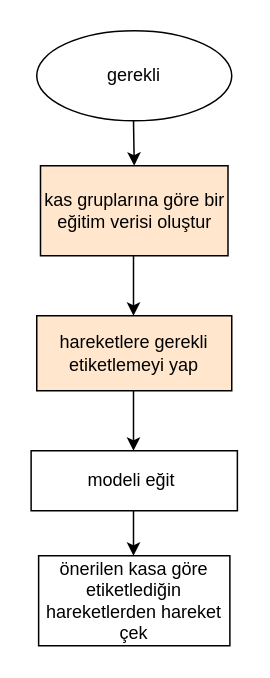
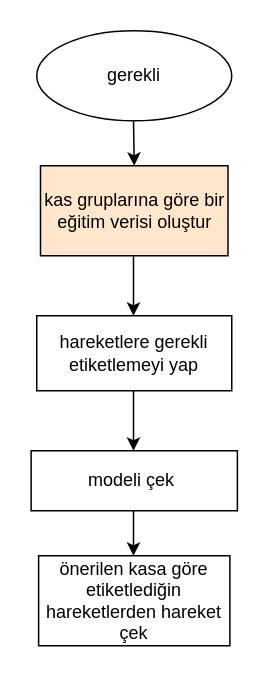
  <mxCell id="0" />
  <mxCell id="1" parent="0" />
  <mxCell id="2" value="gerekli" style="ellipse;whiteSpace=wrap;html=1;" vertex="1" parent="1"><mxGeometry x="24" y="20" width="130" height="60" as="geometry" /></mxCell>
  <mxCell id="3" value="" style="endArrow=classic;html=1;" edge="1" parent="1"><mxGeometry width="50" height="50" relative="1" as="geometry"><mxPoint x="88.5" y="80" as="sourcePoint" /><mxPoint x="89" y="110" as="targetPoint" /></mxGeometry></mxCell>
  <mxCell id="4" value="kas gruplarına göre bir eğitim verisi oluştur" style="rounded=0;whiteSpace=wrap;html=1;fillColor=#ffe6cc;" vertex="1" parent="1"><mxGeometry x="26.5" y="110" width="125" height="60" as="geometry" /></mxCell>
  <mxCell id="5" value="önerilen kasa göre etiketlediğin hareketlerden hareket çek" style="rounded=0;whiteSpace=wrap;html=1;" vertex="1" parent="1"><mxGeometry x="25.25" y="370" width="127.5" height="60" as="geometry" /></mxCell>
  <mxCell id="6" value="" style="endArrow=classic;html=1;" edge="1" parent="1"><mxGeometry width="50" height="50" relative="1" as="geometry"><mxPoint x="88.5" y="170" as="sourcePoint" /><mxPoint x="88.5" y="210" as="targetPoint" /></mxGeometry></mxCell>
- <mxCell id="7" value="hareketlere gerekli etiketlemeyi yap" style="rounded=0;whiteSpace=wrap;html=1;fillColor=#ffe6cc;" vertex="1" parent="1"><mxGeometry x="24" y="210" width="130" height="50" as="geometry" /></mxCell>
+ <mxCell id="7" value="hareketlere gerekli etiketlemeyi yap" style="rounded=0;whiteSpace=wrap;html=1;" vertex="1" parent="1"><mxGeometry x="24" y="210" width="130" height="50" as="geometry" /></mxCell>
  <mxCell id="8" value="" style="endArrow=classic;html=1;" edge="1" parent="1"><mxGeometry width="50" height="50" relative="1" as="geometry"><mxPoint x="88.5" y="260" as="sourcePoint" /><mxPoint x="88.5" y="300" as="targetPoint" /></mxGeometry></mxCell>
- <mxCell id="9" value="modeli eğit&amp;nbsp;" style="rounded=0;whiteSpace=wrap;html=1;" vertex="1" parent="1"><mxGeometry x="20.25" y="300" width="137.5" height="40" as="geometry" /></mxCell>
+ <mxCell id="9" value="modeli çek&amp;nbsp;" style="rounded=0;whiteSpace=wrap;html=1;" vertex="1" parent="1"><mxGeometry x="20.25" y="300" width="137.5" height="40" as="geometry" /></mxCell>
  <mxCell id="10" value="" style="endArrow=classic;html=1;" edge="1" parent="1"><mxGeometry width="50" height="50" relative="1" as="geometry"><mxPoint x="88.5" y="340" as="sourcePoint" /><mxPoint x="88.5" y="370" as="targetPoint" /></mxGeometry></mxCell>
